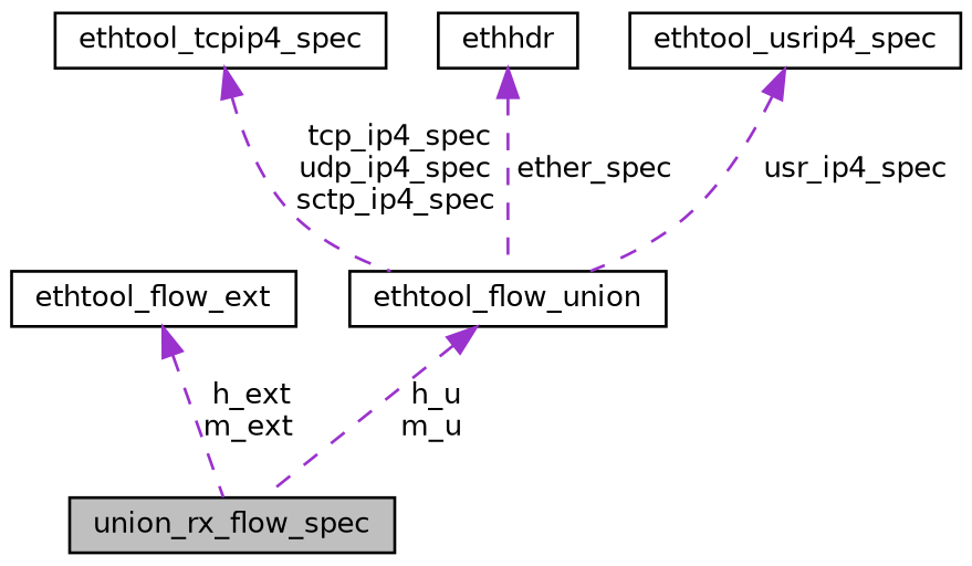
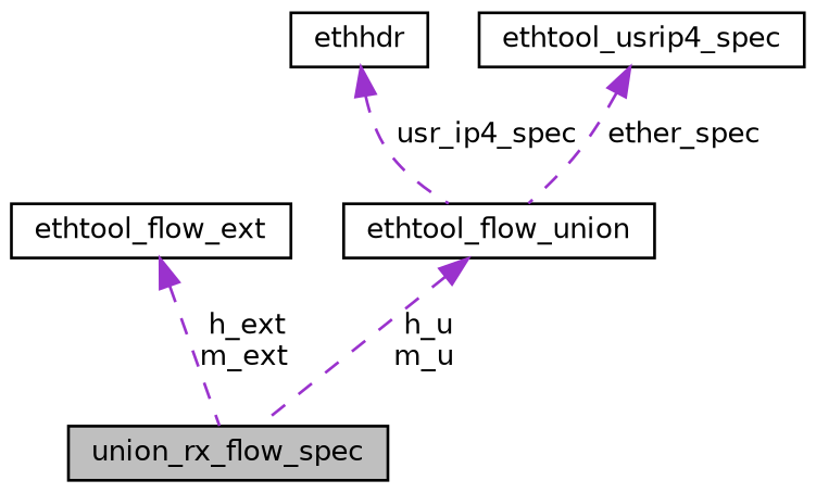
  digraph {
    node [color=black fillcolor=white fontname=Helvetica fontsize=10 shape=record style=filled]
    edge [color=darkorchid3 dir=back fontname=Helvetica fontsize=10 labelfontname=Helvetica labelfontsize=10 style=dashed]
    n1 [fillcolor=grey75 fontcolor=black height=0.2 label=union_rx_flow_spec width=0.4]
    n2 [height=0.2 label=ethtool_flow_ext width=0.4]
    n3 [height=0.2 label=ethtool_flow_union width=0.4]
-   n4 [height=0.2 label=ethtool_tcpip4_spec width=0.4]
    n5 [height=0.2 label=ethhdr width=0.4]
    n6 [height=0.2 label=ethtool_usrip4_spec width=0.4]
    n2 -> n1 [label=" h_ext\nm_ext"]
    n3 -> n1 [label=" h_u\nm_u"]
-   n4 -> n3 [label=" tcp_ip4_spec\nudp_ip4_spec\nsctp_ip4_spec"]
-   n5 -> n3 [label=" ether_spec"]
-   n6 -> n3 [label=" usr_ip4_spec"]
+   n5 -> n3 [label=" usr_ip4_spec"]
+   n6 -> n3 [label=" ether_spec"]
  }
